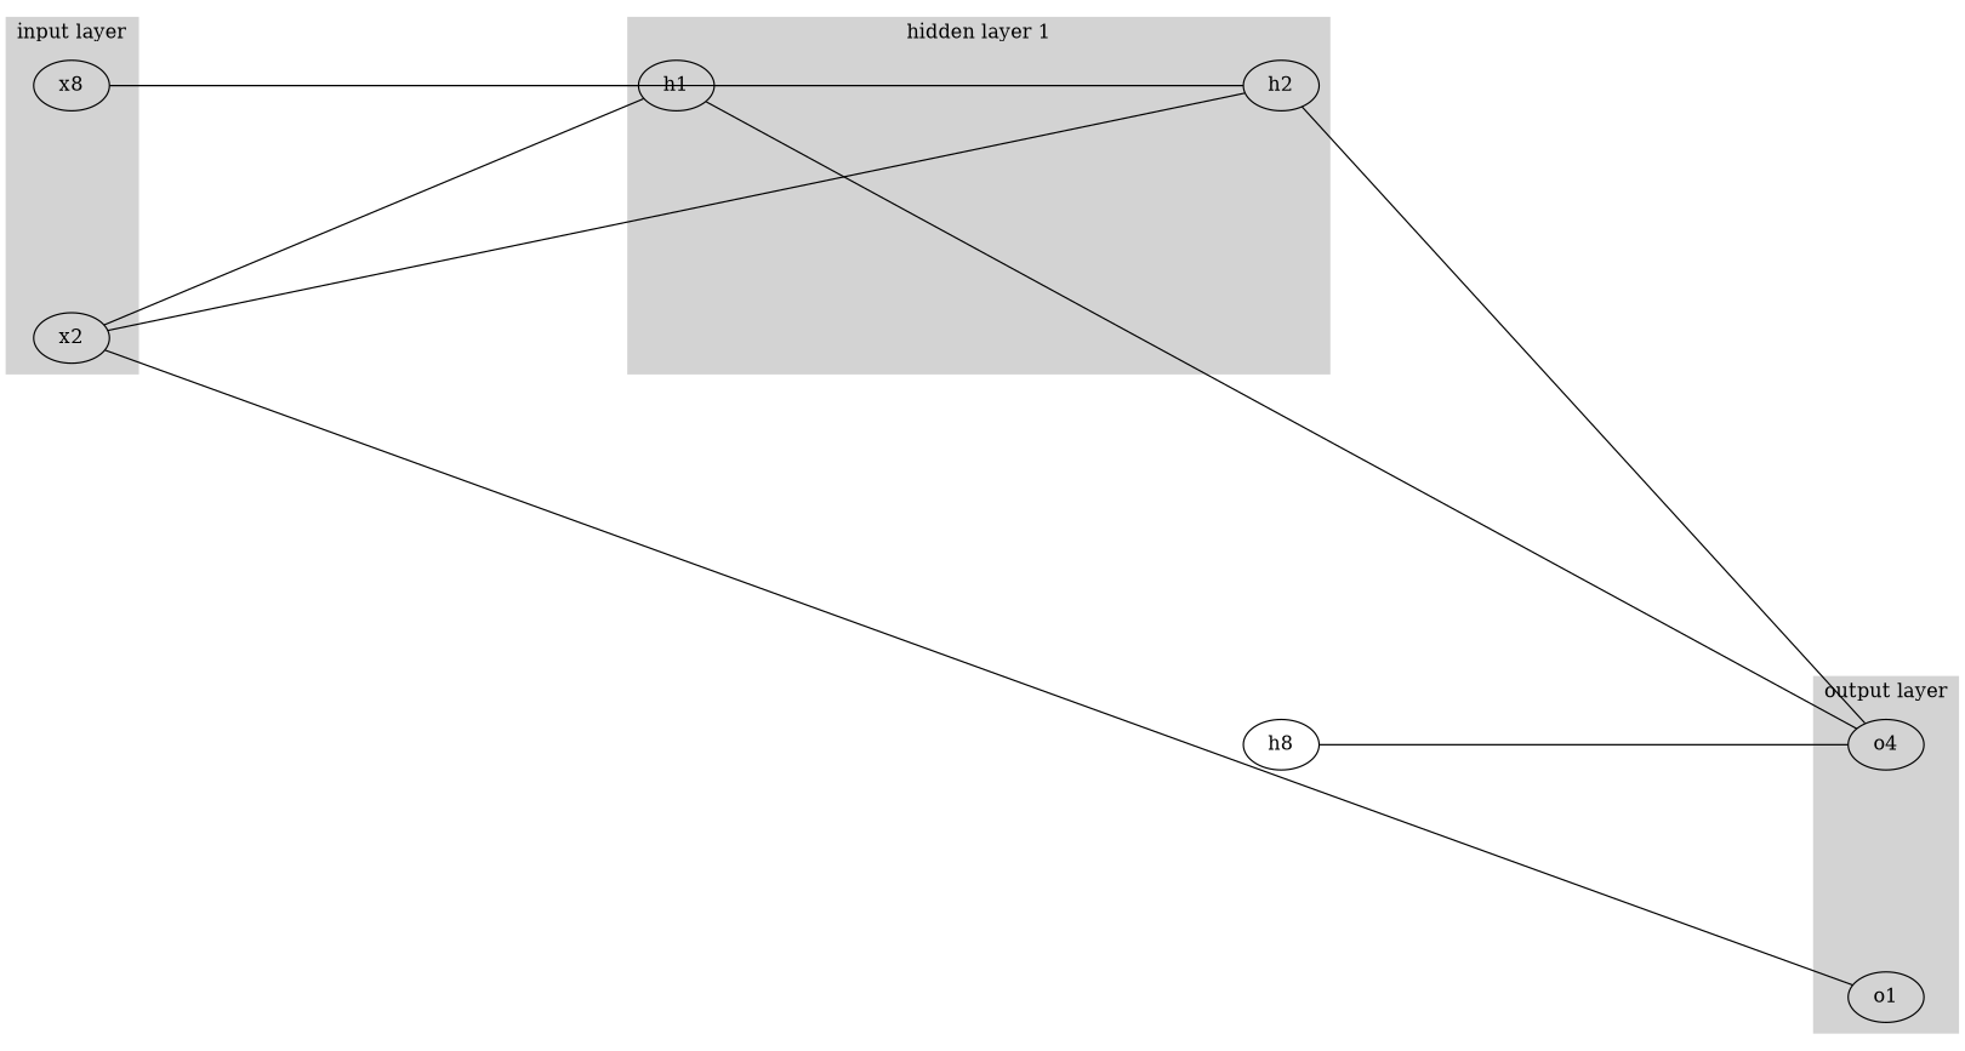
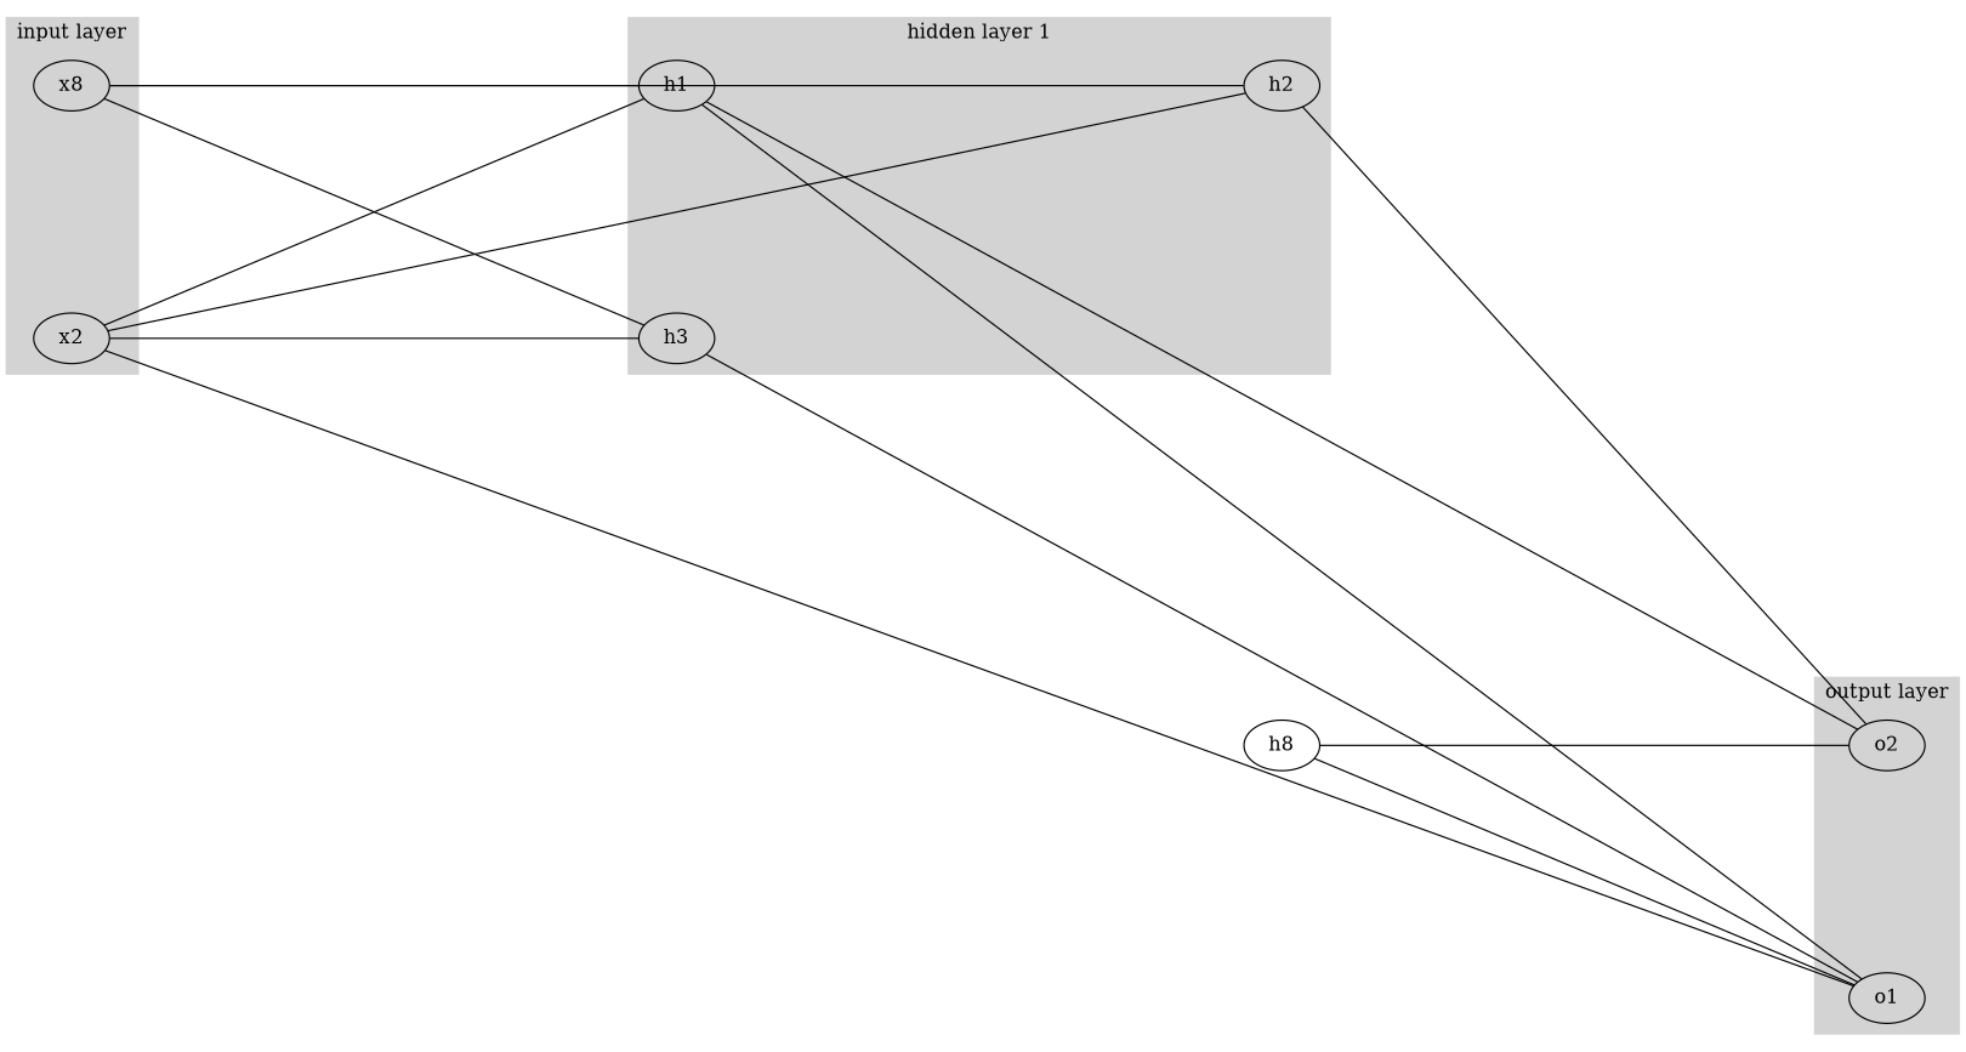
  graph {
    nodesep="2 equally"
    rankdir=LR
    ranksep="5 equally"
    splines=line
    x2
    n2 [label=x8]
+   h3
    h2
    h1
-   o2 [label=o4]
+   o2
    o1
    n8 [label=h8]
    subgraph cluster_1 {
      label="input layer"
      peripheries=0
      style=filled
      x2
      n2
    }
    subgraph cluster_2 {
      label="hidden layer 1"
      peripheries=0
      style=filled
+     h3
      h2
      h1
    }
    subgraph cluster_3 {
      label="output layer"
      peripheries=0
      style=filled
      o2
      o1
    }
+   x2 -- h3
    x2 -- h2
    x2 -- h1
    x2 -- o1
+   n2 -- h3
    n2 -- h2
    n2 -- h1
+   h3 -- o1
    h2 -- o2
    h1 -- o2
-   h1 -- h2
+   h1 -- o1
    n8 -- o2
+   n8 -- o1
  }
